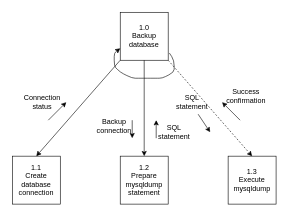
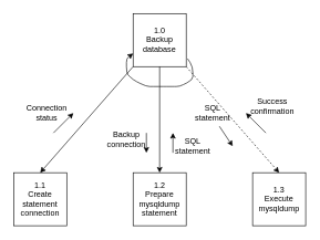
  <mxCell id="0" />
  <mxCell id="1" parent="0" />
- <mxCell id="2" value="1.1&lt;br&gt;Create database connection" style="whiteSpace=wrap;html=1;aspect=fixed;" vertex="1" parent="1"><mxGeometry x="20" y="260" width="80" height="80" as="geometry" /></mxCell>
+ <mxCell id="2" value="1.1&lt;br&gt;Create statement connection" style="whiteSpace=wrap;html=1;aspect=fixed;" vertex="1" parent="1"><mxGeometry x="20" y="260" width="80" height="80" as="geometry" /></mxCell>
  <mxCell id="3" value="1.0&lt;br&gt;Backup database" style="whiteSpace=wrap;html=1;aspect=fixed;" vertex="1" parent="1"><mxGeometry x="200" y="20" width="80" height="80" as="geometry" /></mxCell>
  <mxCell id="4" value="1.3&lt;br&gt;Execute mysqldump" style="whiteSpace=wrap;html=1;aspect=fixed;" vertex="1" parent="1"><mxGeometry x="380" y="260" width="80" height="80" as="geometry" /></mxCell>
  <mxCell id="5" value="" style="endArrow=classic;html=1;entryX=0.5;entryY=0;entryDx=0;entryDy=0;exitX=0;exitY=1;exitDx=0;exitDy=0;" edge="1" parent="1" source="3" target="2"><mxGeometry width="50" height="50" relative="1" as="geometry"><mxPoint x="220" y="170" as="sourcePoint" /><mxPoint x="270" y="120" as="targetPoint" /></mxGeometry></mxCell>
  <mxCell id="6" value="" style="endArrow=classic;html=1;entryX=0.5;entryY=0;entryDx=0;entryDy=0;exitX=1;exitY=1;exitDx=0;exitDy=0;dashed=1;" edge="1" parent="1" source="3" target="4"><mxGeometry width="50" height="50" relative="1" as="geometry"><mxPoint x="390" y="170" as="sourcePoint" /><mxPoint x="440" y="120" as="targetPoint" /></mxGeometry></mxCell>
  <mxCell id="7" value="" style="endArrow=classic;html=1;" edge="1" parent="1"><mxGeometry width="50" height="50" relative="1" as="geometry"><mxPoint x="80" y="200" as="sourcePoint" /><mxPoint x="110" y="170" as="targetPoint" /></mxGeometry></mxCell>
  <mxCell id="8" value="" style="endArrow=classic;html=1;" edge="1" parent="1"><mxGeometry width="50" height="50" relative="1" as="geometry"><mxPoint x="400" y="200" as="sourcePoint" /><mxPoint x="370" y="170" as="targetPoint" /></mxGeometry></mxCell>
  <mxCell id="9" value="" style="endArrow=classic;html=1;" edge="1" parent="1"><mxGeometry width="50" height="50" relative="1" as="geometry"><mxPoint x="330" y="190" as="sourcePoint" /><mxPoint x="350" y="220" as="targetPoint" /></mxGeometry></mxCell>
  <mxCell id="10" value="Connection&lt;br&gt;status" style="text;html=1;strokeColor=none;fillColor=none;align=center;verticalAlign=middle;whiteSpace=wrap;rounded=0;" vertex="1" parent="1"><mxGeometry x="30" y="160" width="80" height="20" as="geometry" /></mxCell>
  <mxCell id="11" value="SQL statement" style="text;html=1;strokeColor=none;fillColor=none;align=center;verticalAlign=middle;whiteSpace=wrap;rounded=0;" vertex="1" parent="1"><mxGeometry x="300" y="160" width="40" height="20" as="geometry" /></mxCell>
  <mxCell id="12" value="Success confirmation" style="text;html=1;strokeColor=none;fillColor=none;align=center;verticalAlign=middle;whiteSpace=wrap;rounded=0;" vertex="1" parent="1"><mxGeometry x="390" y="150" width="40" height="20" as="geometry" /></mxCell>
  <mxCell id="13" value="1.2&lt;br&gt;Prepare mysqldump statement" style="whiteSpace=wrap;html=1;aspect=fixed;" vertex="1" parent="1"><mxGeometry x="200" y="260" width="80" height="80" as="geometry" /></mxCell>
  <mxCell id="14" value="" style="endArrow=classic;html=1;entryX=0.5;entryY=0;entryDx=0;entryDy=0;exitX=0.5;exitY=1;exitDx=0;exitDy=0;" edge="1" parent="1" source="3" target="13"><mxGeometry width="50" height="50" relative="1" as="geometry"><mxPoint x="200" y="240" as="sourcePoint" /><mxPoint x="250" y="190" as="targetPoint" /></mxGeometry></mxCell>
  <mxCell id="15" value="" style="endArrow=classic;html=1;" edge="1" parent="1"><mxGeometry width="50" height="50" relative="1" as="geometry"><mxPoint x="220" y="200" as="sourcePoint" /><mxPoint x="220" y="230" as="targetPoint" /></mxGeometry></mxCell>
  <mxCell id="16" value="" style="endArrow=classic;html=1;" edge="1" parent="1"><mxGeometry width="50" height="50" relative="1" as="geometry"><mxPoint x="260" y="230" as="sourcePoint" /><mxPoint x="260" y="200" as="targetPoint" /></mxGeometry></mxCell>
  <mxCell id="17" value="Backup connection" style="text;html=1;strokeColor=none;fillColor=none;align=center;verticalAlign=middle;whiteSpace=wrap;rounded=0;" vertex="1" parent="1"><mxGeometry x="160" y="200" width="60" height="20" as="geometry" /></mxCell>
  <mxCell id="18" value="SQL statement" style="text;html=1;strokeColor=none;fillColor=none;align=center;verticalAlign=middle;whiteSpace=wrap;rounded=0;" vertex="1" parent="1"><mxGeometry x="260" y="210" width="60" height="20" as="geometry" /></mxCell>
  <mxCell id="19" value="" style="endArrow=classic;html=1;exitX=1.025;exitY=0.85;exitDx=0;exitDy=0;exitPerimeter=0;entryX=0;entryY=0.75;entryDx=0;entryDy=0;" edge="1" parent="1" source="3" target="3"><mxGeometry width="50" height="50" relative="1" as="geometry"><mxPoint x="280" y="100" as="sourcePoint" /><mxPoint x="190" y="70" as="targetPoint" /><Array as="points"><mxPoint x="290" y="100" /><mxPoint x="290" y="120" /><mxPoint x="270" y="130" /><mxPoint x="260" y="130" /><mxPoint x="240" y="130" /><mxPoint x="220" y="130" /><mxPoint x="200" y="120" /><mxPoint x="190" y="110" /><mxPoint x="190" y="88" /></Array></mxGeometry></mxCell>
